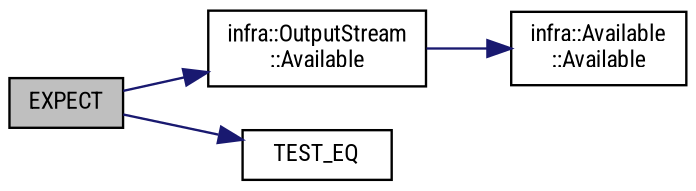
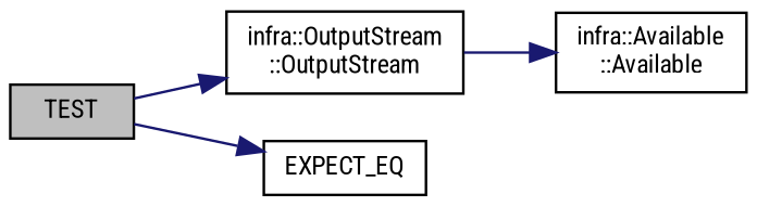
  digraph {
    fontname="Roboto Condensed"
    rankdir=LR
    node [color=black fillcolor=white fontname="Roboto Condensed" fontsize=10 shape=record style=filled]
    edge [color=midnightblue fontname="Roboto Condensed" fontsize=10 labelfontname=Helvetica labelfontsize=10 style=solid]
-   n1 [fillcolor=grey75 fontcolor=black height=0.2 label=EXPECT width=0.4]
-   n2 [height=0.2 label="infra::OutputStream\l::Available" width=0.4]
-   n3 [height=0.2 label=TEST_EQ width=0.4]
+   n1 [fillcolor=grey75 fontcolor=black height=0.2 label=TEST width=0.4]
+   n2 [height=0.2 label="infra::OutputStream\l::OutputStream" width=0.4]
+   n3 [height=0.2 label=EXPECT_EQ width=0.4]
    n4 [height=0.2 label="infra::Available\l::Available" width=0.4]
    n1 -> n2
    n1 -> n3
    n2 -> n4
  }
